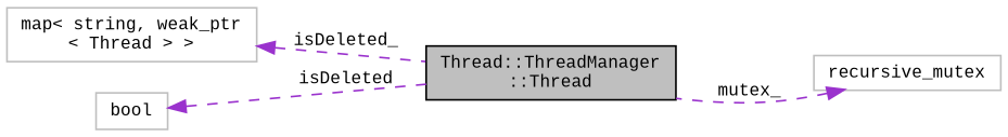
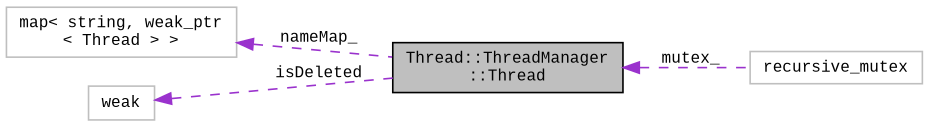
  digraph {
    fontname="Liberation Mono"
    rankdir=LR
    node [color=grey75 fillcolor=white fontname="Liberation Mono" fontsize=10 shape=record style=filled]
    edge [color=darkorchid3 dir=back fontname="Liberation Mono" fontsize=10 labelfontname=Helvetica labelfontsize=10 style=dashed]
    n1 [color=black fillcolor=grey75 fontcolor=black height=0.2 label="Thread::ThreadManager\l::Thread" width=0.4]
    n2 [height=0.2 label=recursive_mutex width=0.4]
    n3 [height=0.2 label="map\< string, weak_ptr\l\< Thread \> \>" width=0.4]
-   n4 [height=0.2 label=bool width=0.4]
-   n2 -> n1 [label=" mutex_"]
-   n3 -> n1 [label=" isDeleted_"]
+   n4 [height=0.2 label=weak width=0.4]
+   n1 -> n2 [label=" mutex_"]
+   n3 -> n1 [label=" nameMap_"]
    n4 -> n1 [label=" isDeleted"]
  }
